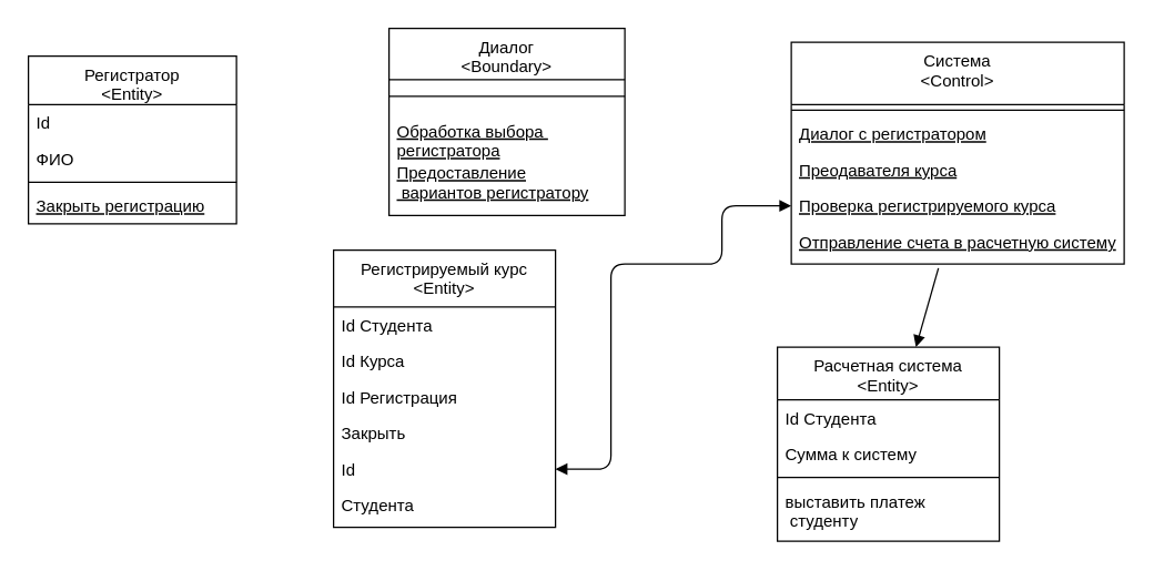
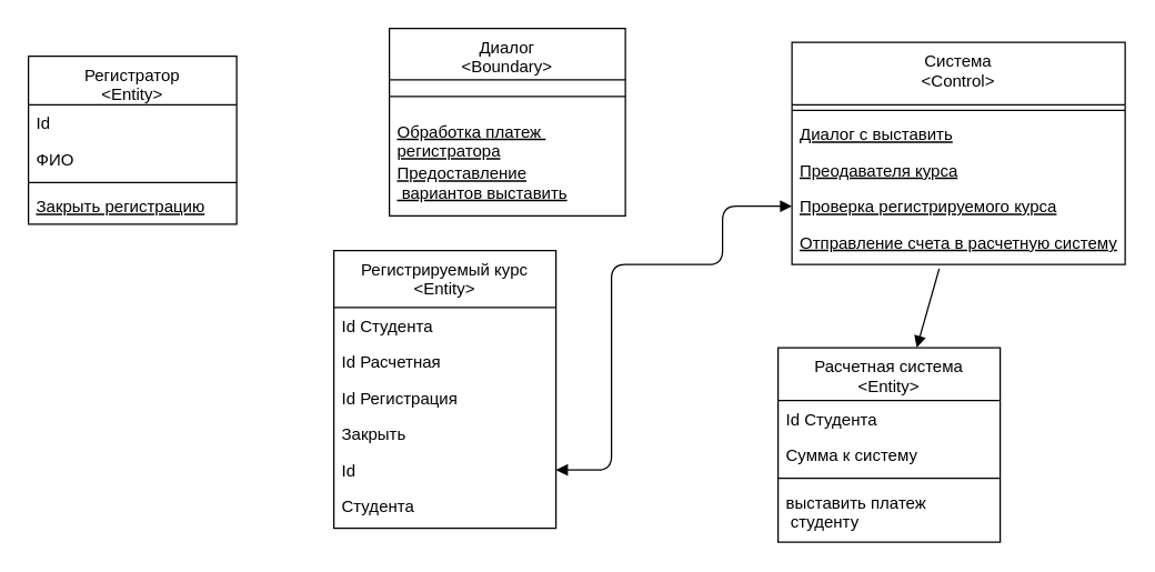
  <mxCell id="0" />
  <mxCell id="1" parent="0" />
  <mxCell id="2" value="Регистратор&#10;&lt;Entity&gt;" style="swimlane;fontStyle=0;align=center;verticalAlign=top;childLayout=stackLayout;horizontal=1;startSize=35;horizontalStack=0;resizeParent=1;resizeLast=0;collapsible=1;marginBottom=0;rounded=0;shadow=0;strokeWidth=1;" parent="1" vertex="1"><mxGeometry x="20" y="40" width="150" height="121" as="geometry"><mxRectangle x="130" y="380" width="160" height="26" as="alternateBounds" /></mxGeometry></mxCell>
  <mxCell id="3" value="Id" style="text;align=left;verticalAlign=top;spacingLeft=4;spacingRight=4;overflow=hidden;rotatable=0;points=[[0,0.5],[1,0.5]];portConstraint=eastwest;" parent="2" vertex="1"><mxGeometry y="35" width="150" height="26" as="geometry" /></mxCell>
  <mxCell id="4" value="ФИО" style="text;align=left;verticalAlign=top;spacingLeft=4;spacingRight=4;overflow=hidden;rotatable=0;points=[[0,0.5],[1,0.5]];portConstraint=eastwest;rounded=0;shadow=0;html=0;" parent="2" vertex="1"><mxGeometry y="61" width="150" height="26" as="geometry" /></mxCell>
  <mxCell id="5" value="" style="line;html=1;strokeWidth=1;align=left;verticalAlign=middle;spacingTop=-1;spacingLeft=3;spacingRight=3;rotatable=0;labelPosition=right;points=[];portConstraint=eastwest;" parent="2" vertex="1"><mxGeometry y="87" width="150" height="8" as="geometry" /></mxCell>
  <mxCell id="6" value="Закрыть регистрацию" style="text;align=left;verticalAlign=top;spacingLeft=4;spacingRight=4;overflow=hidden;rotatable=0;points=[[0,0.5],[1,0.5]];portConstraint=eastwest;fontStyle=4" parent="2" vertex="1"><mxGeometry y="95" width="150" height="26" as="geometry" /></mxCell>
  <mxCell id="7" value="Система&#10;&lt;Control&gt;" style="swimlane;fontStyle=0;align=center;verticalAlign=top;childLayout=stackLayout;horizontal=1;startSize=45;horizontalStack=0;resizeParent=1;resizeLast=0;collapsible=1;marginBottom=0;rounded=0;shadow=0;strokeWidth=1;" parent="1" vertex="1"><mxGeometry x="570" y="30" width="240" height="160" as="geometry"><mxRectangle x="130" y="380" width="160" height="26" as="alternateBounds" /></mxGeometry></mxCell>
  <mxCell id="8" value="" style="line;html=1;strokeWidth=1;align=left;verticalAlign=middle;spacingTop=-1;spacingLeft=3;spacingRight=3;rotatable=0;labelPosition=right;points=[];portConstraint=eastwest;" parent="7" vertex="1"><mxGeometry y="45" width="240" height="8" as="geometry" /></mxCell>
- <mxCell id="9" value="Диалог с регистратором" style="text;align=left;verticalAlign=top;spacingLeft=4;spacingRight=4;overflow=hidden;rotatable=0;points=[[0,0.5],[1,0.5]];portConstraint=eastwest;fontStyle=4" parent="7" vertex="1"><mxGeometry y="53" width="240" height="26" as="geometry" /></mxCell>
+ <mxCell id="9" value="Диалог с выставить" style="text;align=left;verticalAlign=top;spacingLeft=4;spacingRight=4;overflow=hidden;rotatable=0;points=[[0,0.5],[1,0.5]];portConstraint=eastwest;fontStyle=4" parent="7" vertex="1"><mxGeometry y="53" width="240" height="26" as="geometry" /></mxCell>
  <mxCell id="10" value="Преодавателя курса" style="text;align=left;verticalAlign=top;spacingLeft=4;spacingRight=4;overflow=hidden;rotatable=0;points=[[0,0.5],[1,0.5]];portConstraint=eastwest;fontStyle=4" parent="7" vertex="1"><mxGeometry y="79" width="240" height="26" as="geometry" /></mxCell>
  <mxCell id="11" value="Проверка регистрируемого курса" style="text;align=left;verticalAlign=top;spacingLeft=4;spacingRight=4;overflow=hidden;rotatable=0;points=[[0,0.5],[1,0.5]];portConstraint=eastwest;fontStyle=4" vertex="1" parent="7"><mxGeometry y="105" width="240" height="26" as="geometry" /></mxCell>
  <mxCell id="12" value="Отправление счета в расчетную систему" style="text;align=left;verticalAlign=top;spacingLeft=4;spacingRight=4;overflow=hidden;rotatable=0;points=[[0,0.5],[1,0.5]];portConstraint=eastwest;fontStyle=4" vertex="1" parent="7"><mxGeometry y="131" width="240" height="26" as="geometry" /></mxCell>
  <mxCell id="13" value="Диалог&#10;&lt;Boundary&gt;" style="swimlane;fontStyle=0;align=center;verticalAlign=top;childLayout=stackLayout;horizontal=1;startSize=37;horizontalStack=0;resizeParent=1;resizeLast=0;collapsible=1;marginBottom=0;rounded=0;shadow=0;strokeWidth=1;" parent="1" vertex="1"><mxGeometry x="280" y="20" width="170" height="135" as="geometry"><mxRectangle x="130" y="380" width="160" height="26" as="alternateBounds" /></mxGeometry></mxCell>
  <mxCell id="14" value="" style="line;html=1;strokeWidth=1;align=left;verticalAlign=middle;spacingTop=-1;spacingLeft=3;spacingRight=3;rotatable=0;labelPosition=right;points=[];portConstraint=eastwest;" parent="13" vertex="1"><mxGeometry y="37" width="170" height="24" as="geometry" /></mxCell>
- <mxCell id="15" value="Обработка выбора &#10;регистратора" style="text;align=left;verticalAlign=top;spacingLeft=4;spacingRight=4;overflow=hidden;rotatable=0;points=[[0,0.5],[1,0.5]];portConstraint=eastwest;fontStyle=4" parent="13" vertex="1"><mxGeometry y="61" width="170" height="30" as="geometry" /></mxCell>
- <mxCell id="16" value="Предоставление&#10; вариантов регистратору" style="text;align=left;verticalAlign=top;spacingLeft=4;spacingRight=4;overflow=hidden;rotatable=0;points=[[0,0.5],[1,0.5]];portConstraint=eastwest;fontStyle=4" parent="13" vertex="1"><mxGeometry y="91" width="170" height="36" as="geometry" /></mxCell>
+ <mxCell id="15" value="Обработка платеж &#10;регистратора" style="text;align=left;verticalAlign=top;spacingLeft=4;spacingRight=4;overflow=hidden;rotatable=0;points=[[0,0.5],[1,0.5]];portConstraint=eastwest;fontStyle=4" parent="13" vertex="1"><mxGeometry y="61" width="170" height="30" as="geometry" /></mxCell>
+ <mxCell id="16" value="Предоставление&#10; вариантов выставить" style="text;align=left;verticalAlign=top;spacingLeft=4;spacingRight=4;overflow=hidden;rotatable=0;points=[[0,0.5],[1,0.5]];portConstraint=eastwest;fontStyle=4" parent="13" vertex="1"><mxGeometry y="91" width="170" height="36" as="geometry" /></mxCell>
  <mxCell id="17" value="" style="html=1;verticalAlign=bottom;endArrow=block;exitX=0.442;exitY=1.231;exitDx=0;exitDy=0;exitPerimeter=0;" edge="1" parent="1" source="12" target="26"><mxGeometry width="80" relative="1" as="geometry"><mxPoint x="680" y="210" as="sourcePoint" /><mxPoint x="570" y="200" as="targetPoint" /></mxGeometry></mxCell>
  <mxCell id="18" value="Регистрируемый курс&#10;&lt;Entity&gt;" style="swimlane;fontStyle=0;align=center;verticalAlign=top;childLayout=stackLayout;horizontal=1;startSize=41;horizontalStack=0;resizeParent=1;resizeLast=0;collapsible=1;marginBottom=0;rounded=0;shadow=0;strokeWidth=1;" parent="1" vertex="1"><mxGeometry x="240" y="180" width="160" height="200" as="geometry"><mxRectangle x="550" y="140" width="160" height="26" as="alternateBounds" /></mxGeometry></mxCell>
  <mxCell id="19" value="Id Студента" style="text;align=left;verticalAlign=top;spacingLeft=4;spacingRight=4;overflow=hidden;rotatable=0;points=[[0,0.5],[1,0.5]];portConstraint=eastwest;" parent="18" vertex="1"><mxGeometry y="41" width="160" height="26" as="geometry" /></mxCell>
- <mxCell id="20" value="Id Курса" style="text;align=left;verticalAlign=top;spacingLeft=4;spacingRight=4;overflow=hidden;rotatable=0;points=[[0,0.5],[1,0.5]];portConstraint=eastwest;rounded=0;shadow=0;html=0;" parent="18" vertex="1"><mxGeometry y="67" width="160" height="26" as="geometry" /></mxCell>
+ <mxCell id="20" value="Id Расчетная" style="text;align=left;verticalAlign=top;spacingLeft=4;spacingRight=4;overflow=hidden;rotatable=0;points=[[0,0.5],[1,0.5]];portConstraint=eastwest;rounded=0;shadow=0;html=0;" parent="18" vertex="1"><mxGeometry y="67" width="160" height="26" as="geometry" /></mxCell>
  <mxCell id="21" value="Id Регистрация" style="text;align=left;verticalAlign=top;spacingLeft=4;spacingRight=4;overflow=hidden;rotatable=0;points=[[0,0.5],[1,0.5]];portConstraint=eastwest;rounded=0;shadow=0;html=0;" parent="18" vertex="1"><mxGeometry y="93" width="160" height="26" as="geometry" /></mxCell>
  <mxCell id="22" value="Закрыть" style="text;align=left;verticalAlign=top;spacingLeft=4;spacingRight=4;overflow=hidden;rotatable=0;points=[[0,0.5],[1,0.5]];portConstraint=eastwest;rounded=0;shadow=0;html=0;" parent="18" vertex="1"><mxGeometry y="119" width="160" height="26" as="geometry" /></mxCell>
  <mxCell id="23" value="Id" style="text;align=left;verticalAlign=top;spacingLeft=4;spacingRight=4;overflow=hidden;rotatable=0;points=[[0,0.5],[1,0.5]];portConstraint=eastwest;rounded=0;shadow=0;html=0;" vertex="1" parent="18"><mxGeometry y="145" width="160" height="26" as="geometry" /></mxCell>
  <mxCell id="24" value="Студента" style="text;align=left;verticalAlign=top;spacingLeft=4;spacingRight=4;overflow=hidden;rotatable=0;points=[[0,0.5],[1,0.5]];portConstraint=eastwest;rounded=0;shadow=0;html=0;" vertex="1" parent="18"><mxGeometry y="171" width="160" height="29" as="geometry" /></mxCell>
  <mxCell id="25" value="" style="endArrow=block;startArrow=block;endFill=1;startFill=1;html=1;entryX=0;entryY=0.5;entryDx=0;entryDy=0;exitX=1;exitY=0.5;exitDx=0;exitDy=0;" edge="1" parent="1" source="23" target="11"><mxGeometry width="160" relative="1" as="geometry"><mxPoint x="330" y="220" as="sourcePoint" /><mxPoint x="490" y="220" as="targetPoint" /><Array as="points"><mxPoint x="440" y="338" /><mxPoint x="440" y="190" /><mxPoint x="520" y="190" /><mxPoint x="520" y="148" /></Array></mxGeometry></mxCell>
  <mxCell id="26" value="Расчетная система&#10;&lt;Entity&gt;" style="swimlane;fontStyle=0;align=center;verticalAlign=top;childLayout=stackLayout;horizontal=1;startSize=38;horizontalStack=0;resizeParent=1;resizeLast=0;collapsible=1;marginBottom=0;rounded=0;shadow=0;strokeWidth=1;" parent="1" vertex="1"><mxGeometry x="560" y="250" width="160" height="140" as="geometry"><mxRectangle x="550" y="140" width="160" height="26" as="alternateBounds" /></mxGeometry></mxCell>
  <mxCell id="27" value="Id Студента" style="text;align=left;verticalAlign=top;spacingLeft=4;spacingRight=4;overflow=hidden;rotatable=0;points=[[0,0.5],[1,0.5]];portConstraint=eastwest;" parent="26" vertex="1"><mxGeometry y="38" width="160" height="26" as="geometry" /></mxCell>
  <mxCell id="28" value="Сумма к систему" style="text;align=left;verticalAlign=top;spacingLeft=4;spacingRight=4;overflow=hidden;rotatable=0;points=[[0,0.5],[1,0.5]];portConstraint=eastwest;rounded=0;shadow=0;html=0;" parent="26" vertex="1"><mxGeometry y="64" width="160" height="26" as="geometry" /></mxCell>
  <mxCell id="29" value="" style="line;html=1;strokeWidth=1;align=left;verticalAlign=middle;spacingTop=-1;spacingLeft=3;spacingRight=3;rotatable=0;labelPosition=right;points=[];portConstraint=eastwest;" parent="26" vertex="1"><mxGeometry y="90" width="160" height="8" as="geometry" /></mxCell>
  <mxCell id="30" value="выставить платеж&#10; студенту" style="text;align=left;verticalAlign=top;spacingLeft=4;spacingRight=4;overflow=hidden;rotatable=0;points=[[0,0.5],[1,0.5]];portConstraint=eastwest;rounded=0;shadow=0;html=0;" vertex="1" parent="26"><mxGeometry y="98" width="160" height="42" as="geometry" /></mxCell>
